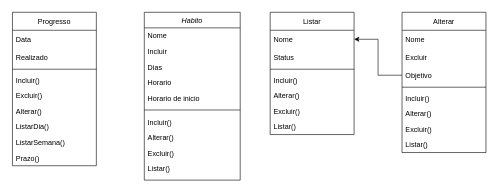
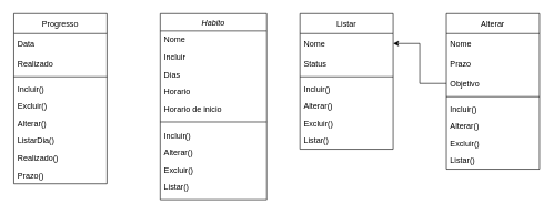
  <mxCell id="0" />
  <mxCell id="1" parent="0" />
  <mxCell id="2" value="Habito" style="swimlane;fontStyle=2;align=center;verticalAlign=top;childLayout=stackLayout;horizontal=1;startSize=26;horizontalStack=0;resizeParent=1;resizeLast=0;collapsible=1;marginBottom=0;rounded=0;shadow=0;strokeWidth=1;" parent="1" vertex="1"><mxGeometry x="240" y="20" width="160" height="280" as="geometry"><mxRectangle x="220" y="120" width="160" height="26" as="alternateBounds" /></mxGeometry></mxCell>
  <mxCell id="3" value="Nome" style="text;align=left;verticalAlign=top;spacingLeft=4;spacingRight=4;overflow=hidden;rotatable=0;points=[[0,0.5],[1,0.5]];portConstraint=eastwest;" parent="2" vertex="1"><mxGeometry y="26" width="160" height="26" as="geometry" /></mxCell>
  <mxCell id="4" value="Incluir" style="text;align=left;verticalAlign=top;spacingLeft=4;spacingRight=4;overflow=hidden;rotatable=0;points=[[0,0.5],[1,0.5]];portConstraint=eastwest;rounded=0;shadow=0;html=0;" parent="2" vertex="1"><mxGeometry y="52" width="160" height="26" as="geometry" /></mxCell>
  <mxCell id="5" value="Dias" style="text;align=left;verticalAlign=top;spacingLeft=4;spacingRight=4;overflow=hidden;rotatable=0;points=[[0,0.5],[1,0.5]];portConstraint=eastwest;rounded=0;shadow=0;html=0;" parent="2" vertex="1"><mxGeometry y="78" width="160" height="26" as="geometry" /></mxCell>
  <mxCell id="6" value="Horario" style="text;align=left;verticalAlign=top;spacingLeft=4;spacingRight=4;overflow=hidden;rotatable=0;points=[[0,0.5],[1,0.5]];portConstraint=eastwest;rounded=0;shadow=0;html=0;" vertex="1" parent="2"><mxGeometry y="104" width="160" height="26" as="geometry" /></mxCell>
  <mxCell id="7" value="Horario de inicio" style="text;align=left;verticalAlign=top;spacingLeft=4;spacingRight=4;overflow=hidden;rotatable=0;points=[[0,0.5],[1,0.5]];portConstraint=eastwest;rounded=0;shadow=0;html=0;" vertex="1" parent="2"><mxGeometry y="130" width="160" height="26" as="geometry" /></mxCell>
  <mxCell id="8" value="" style="line;html=1;strokeWidth=1;align=left;verticalAlign=middle;spacingTop=-1;spacingLeft=3;spacingRight=3;rotatable=0;labelPosition=right;points=[];portConstraint=eastwest;" parent="2" vertex="1"><mxGeometry y="156" width="160" height="14" as="geometry" /></mxCell>
  <mxCell id="9" value="Incluir()" style="text;align=left;verticalAlign=top;spacingLeft=4;spacingRight=4;overflow=hidden;rotatable=0;points=[[0,0.5],[1,0.5]];portConstraint=eastwest;" vertex="1" parent="2"><mxGeometry y="170" width="160" height="26" as="geometry" /></mxCell>
  <mxCell id="10" value="Alterar()" style="text;align=left;verticalAlign=top;spacingLeft=4;spacingRight=4;overflow=hidden;rotatable=0;points=[[0,0.5],[1,0.5]];portConstraint=eastwest;" vertex="1" parent="2"><mxGeometry y="196" width="160" height="26" as="geometry" /></mxCell>
  <mxCell id="11" value="Excluir()" style="text;align=left;verticalAlign=top;spacingLeft=4;spacingRight=4;overflow=hidden;rotatable=0;points=[[0,0.5],[1,0.5]];portConstraint=eastwest;" vertex="1" parent="2"><mxGeometry y="222" width="160" height="26" as="geometry" /></mxCell>
  <mxCell id="12" value="Listar()" style="text;align=left;verticalAlign=top;spacingLeft=4;spacingRight=4;overflow=hidden;rotatable=0;points=[[0,0.5],[1,0.5]];portConstraint=eastwest;" vertex="1" parent="2"><mxGeometry y="248" width="160" height="26" as="geometry" /></mxCell>
  <mxCell id="13" value="Alterar" style="swimlane;fontStyle=0;childLayout=stackLayout;horizontal=1;startSize=30;horizontalStack=0;resizeParent=1;resizeParentMax=0;resizeLast=0;collapsible=1;marginBottom=0;" vertex="1" parent="1"><mxGeometry x="670" y="20" width="140" height="234" as="geometry" /></mxCell>
  <mxCell id="14" value="Nome" style="text;strokeColor=none;fillColor=none;align=left;verticalAlign=middle;spacingLeft=4;spacingRight=4;overflow=hidden;points=[[0,0.5],[1,0.5]];portConstraint=eastwest;rotatable=0;" vertex="1" parent="13"><mxGeometry y="30" width="140" height="30" as="geometry" /></mxCell>
- <mxCell id="15" value="Excluir" style="text;strokeColor=none;fillColor=none;align=left;verticalAlign=middle;spacingLeft=4;spacingRight=4;overflow=hidden;points=[[0,0.5],[1,0.5]];portConstraint=eastwest;rotatable=0;" vertex="1" parent="13"><mxGeometry y="60" width="140" height="30" as="geometry" /></mxCell>
+ <mxCell id="15" value="Prazo" style="text;strokeColor=none;fillColor=none;align=left;verticalAlign=middle;spacingLeft=4;spacingRight=4;overflow=hidden;points=[[0,0.5],[1,0.5]];portConstraint=eastwest;rotatable=0;" vertex="1" parent="13"><mxGeometry y="60" width="140" height="30" as="geometry" /></mxCell>
  <mxCell id="16" value="Objetivo" style="text;strokeColor=none;fillColor=none;align=left;verticalAlign=middle;spacingLeft=4;spacingRight=4;overflow=hidden;points=[[0,0.5],[1,0.5]];portConstraint=eastwest;rotatable=0;" vertex="1" parent="13"><mxGeometry y="90" width="140" height="30" as="geometry" /></mxCell>
  <mxCell id="17" value="" style="line;html=1;strokeWidth=1;align=left;verticalAlign=middle;spacingTop=-1;spacingLeft=3;spacingRight=3;rotatable=0;labelPosition=right;points=[];portConstraint=eastwest;" vertex="1" parent="13"><mxGeometry y="120" width="140" height="10" as="geometry" /></mxCell>
  <mxCell id="18" value="Incluir()" style="text;align=left;verticalAlign=top;spacingLeft=4;spacingRight=4;overflow=hidden;rotatable=0;points=[[0,0.5],[1,0.5]];portConstraint=eastwest;" vertex="1" parent="13"><mxGeometry y="130" width="140" height="26" as="geometry" /></mxCell>
  <mxCell id="19" value="Alterar()" style="text;align=left;verticalAlign=top;spacingLeft=4;spacingRight=4;overflow=hidden;rotatable=0;points=[[0,0.5],[1,0.5]];portConstraint=eastwest;" vertex="1" parent="13"><mxGeometry y="156" width="140" height="26" as="geometry" /></mxCell>
  <mxCell id="20" value="Excluir()" style="text;align=left;verticalAlign=top;spacingLeft=4;spacingRight=4;overflow=hidden;rotatable=0;points=[[0,0.5],[1,0.5]];portConstraint=eastwest;" vertex="1" parent="13"><mxGeometry y="182" width="140" height="26" as="geometry" /></mxCell>
  <mxCell id="21" value="Listar()" style="text;align=left;verticalAlign=top;spacingLeft=4;spacingRight=4;overflow=hidden;rotatable=0;points=[[0,0.5],[1,0.5]];portConstraint=eastwest;" vertex="1" parent="13"><mxGeometry y="208" width="140" height="26" as="geometry" /></mxCell>
  <mxCell id="22" value="Listar" style="swimlane;fontStyle=0;childLayout=stackLayout;horizontal=1;startSize=30;horizontalStack=0;resizeParent=1;resizeParentMax=0;resizeLast=0;collapsible=1;marginBottom=0;" vertex="1" parent="1"><mxGeometry x="450" y="20" width="140" height="204" as="geometry" /></mxCell>
  <mxCell id="23" value="Nome" style="text;strokeColor=none;fillColor=none;align=left;verticalAlign=middle;spacingLeft=4;spacingRight=4;overflow=hidden;points=[[0,0.5],[1,0.5]];portConstraint=eastwest;rotatable=0;" vertex="1" parent="22"><mxGeometry y="30" width="140" height="30" as="geometry" /></mxCell>
  <mxCell id="24" value="Status" style="text;strokeColor=none;fillColor=none;align=left;verticalAlign=middle;spacingLeft=4;spacingRight=4;overflow=hidden;points=[[0,0.5],[1,0.5]];portConstraint=eastwest;rotatable=0;" vertex="1" parent="22"><mxGeometry y="60" width="140" height="30" as="geometry" /></mxCell>
  <mxCell id="25" value="" style="line;html=1;strokeWidth=1;align=left;verticalAlign=middle;spacingTop=-1;spacingLeft=3;spacingRight=3;rotatable=0;labelPosition=right;points=[];portConstraint=eastwest;" vertex="1" parent="22"><mxGeometry y="90" width="140" height="10" as="geometry" /></mxCell>
  <mxCell id="26" value="Incluir()" style="text;align=left;verticalAlign=top;spacingLeft=4;spacingRight=4;overflow=hidden;rotatable=0;points=[[0,0.5],[1,0.5]];portConstraint=eastwest;" vertex="1" parent="22"><mxGeometry y="100" width="140" height="26" as="geometry" /></mxCell>
  <mxCell id="27" value="Alterar()" style="text;align=left;verticalAlign=top;spacingLeft=4;spacingRight=4;overflow=hidden;rotatable=0;points=[[0,0.5],[1,0.5]];portConstraint=eastwest;" vertex="1" parent="22"><mxGeometry y="126" width="140" height="26" as="geometry" /></mxCell>
  <mxCell id="28" value="Excluir()" style="text;align=left;verticalAlign=top;spacingLeft=4;spacingRight=4;overflow=hidden;rotatable=0;points=[[0,0.5],[1,0.5]];portConstraint=eastwest;" vertex="1" parent="22"><mxGeometry y="152" width="140" height="26" as="geometry" /></mxCell>
  <mxCell id="29" value="Listar()" style="text;align=left;verticalAlign=top;spacingLeft=4;spacingRight=4;overflow=hidden;rotatable=0;points=[[0,0.5],[1,0.5]];portConstraint=eastwest;" vertex="1" parent="22"><mxGeometry y="178" width="140" height="26" as="geometry" /></mxCell>
  <mxCell id="30" value="Progresso" style="swimlane;fontStyle=0;childLayout=stackLayout;horizontal=1;startSize=30;horizontalStack=0;resizeParent=1;resizeParentMax=0;resizeLast=0;collapsible=1;marginBottom=0;" vertex="1" parent="1"><mxGeometry x="20" y="20" width="140" height="256" as="geometry" /></mxCell>
  <mxCell id="31" value="Data" style="text;strokeColor=none;fillColor=none;align=left;verticalAlign=middle;spacingLeft=4;spacingRight=4;overflow=hidden;points=[[0,0.5],[1,0.5]];portConstraint=eastwest;rotatable=0;" vertex="1" parent="30"><mxGeometry y="30" width="140" height="30" as="geometry" /></mxCell>
  <mxCell id="32" value="Realizado" style="text;strokeColor=none;fillColor=none;align=left;verticalAlign=middle;spacingLeft=4;spacingRight=4;overflow=hidden;points=[[0,0.5],[1,0.5]];portConstraint=eastwest;rotatable=0;" vertex="1" parent="30"><mxGeometry y="60" width="140" height="30" as="geometry" /></mxCell>
  <mxCell id="33" value="" style="line;html=1;strokeWidth=1;align=left;verticalAlign=middle;spacingTop=-1;spacingLeft=3;spacingRight=3;rotatable=0;labelPosition=right;points=[];portConstraint=eastwest;" vertex="1" parent="30"><mxGeometry y="90" width="140" height="10" as="geometry" /></mxCell>
  <mxCell id="34" value="Incluir()" style="text;align=left;verticalAlign=top;spacingLeft=4;spacingRight=4;overflow=hidden;rotatable=0;points=[[0,0.5],[1,0.5]];portConstraint=eastwest;" vertex="1" parent="30"><mxGeometry y="100" width="140" height="26" as="geometry" /></mxCell>
  <mxCell id="35" value="Excluir()" style="text;align=left;verticalAlign=top;spacingLeft=4;spacingRight=4;overflow=hidden;rotatable=0;points=[[0,0.5],[1,0.5]];portConstraint=eastwest;" vertex="1" parent="30"><mxGeometry y="126" width="140" height="26" as="geometry" /></mxCell>
  <mxCell id="36" value="Alterar()" style="text;align=left;verticalAlign=top;spacingLeft=4;spacingRight=4;overflow=hidden;rotatable=0;points=[[0,0.5],[1,0.5]];portConstraint=eastwest;" vertex="1" parent="30"><mxGeometry y="152" width="140" height="26" as="geometry" /></mxCell>
  <mxCell id="37" value="ListarDia()" style="text;align=left;verticalAlign=top;spacingLeft=4;spacingRight=4;overflow=hidden;rotatable=0;points=[[0,0.5],[1,0.5]];portConstraint=eastwest;" vertex="1" parent="30"><mxGeometry y="178" width="140" height="26" as="geometry" /></mxCell>
- <mxCell id="38" value="ListarSemana()" style="text;align=left;verticalAlign=top;spacingLeft=4;spacingRight=4;overflow=hidden;rotatable=0;points=[[0,0.5],[1,0.5]];portConstraint=eastwest;" parent="30" vertex="1"><mxGeometry y="204" width="140" height="26" as="geometry" /></mxCell>
+ <mxCell id="38" value="Realizado()" style="text;align=left;verticalAlign=top;spacingLeft=4;spacingRight=4;overflow=hidden;rotatable=0;points=[[0,0.5],[1,0.5]];portConstraint=eastwest;" parent="30" vertex="1"><mxGeometry y="204" width="140" height="26" as="geometry" /></mxCell>
  <mxCell id="39" value="Prazo()" style="text;align=left;verticalAlign=top;spacingLeft=4;spacingRight=4;overflow=hidden;rotatable=0;points=[[0,0.5],[1,0.5]];portConstraint=eastwest;" vertex="1" parent="30"><mxGeometry y="230" width="140" height="26" as="geometry" /></mxCell>
  <mxCell id="40" style="edgeStyle=orthogonalEdgeStyle;rounded=0;orthogonalLoop=1;jettySize=auto;html=1;exitX=0;exitY=0.5;exitDx=0;exitDy=0;entryX=1;entryY=0.5;entryDx=0;entryDy=0;" edge="1" parent="1" source="16" target="23"><mxGeometry relative="1" as="geometry" /></mxCell>
